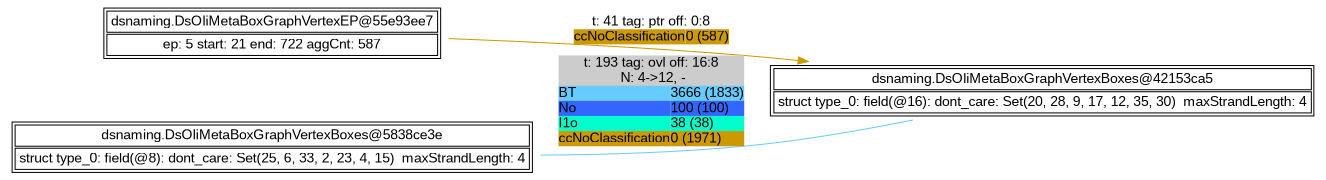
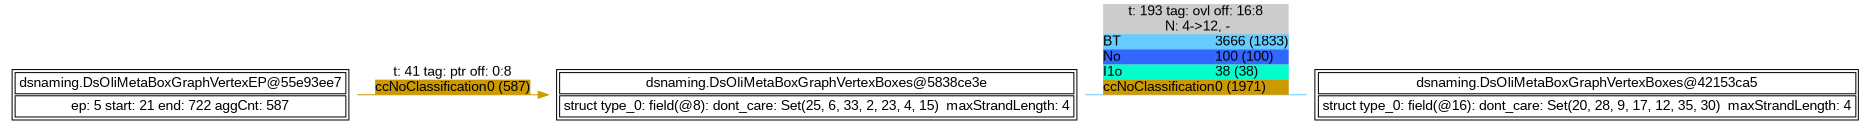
  digraph {
    fontname="Liberation Sans"
    rankdir=LR
    node [fontname="Liberation Sans" shape=none]
    edge [fontname="Liberation Sans"]
    n1 [label=<<TABLE><TR><TD COLSPAN="2">dsnaming.DsOliMetaBoxGraphVertexEP@55e93ee7</TD></TR><TR><TD COLSPAN="2">ep: 5 start: 21 end: 722 aggCnt: 587</TD></TR></TABLE>>]
    n2 [label=<<TABLE><TR><TD COLSPAN="2">dsnaming.DsOliMetaBoxGraphVertexBoxes@5838ce3e</TD></TR><TR><TD COLSPAN="2">struct type_0: field(@8): dont_care: Set(25, 6, 33, 2, 23, 4, 15)  maxStrandLength: 4</TD></TR></TABLE>>]
    n3 [label=<<TABLE><TR><TD COLSPAN="2">dsnaming.DsOliMetaBoxGraphVertexBoxes@42153ca5</TD></TR><TR><TD COLSPAN="2">struct type_0: field(@16): dont_care: Set(20, 28, 9, 17, 12, 35, 30)  maxStrandLength: 4</TD></TR></TABLE>>]
    subgraph sub_1 {
      n1
      n2
      n3
    }
-   n1 -> n3 [color="#CC9900" label=<<TABLE BORDER="0" ALIGN="left" COLOR="black" CELLBORDER="0"  CELLPADDING="0" CELLSPACING="0"><TR><TD COLSPAN="2">t: 41 tag: ptr off: 0:8</TD></TR><TR><TD ALIGN="left" BGCOLOR="#CC9900">ccNoClassification</TD><TD ALIGN="left" BGCOLOR="#CC9900">0 (587)</TD></TR></TABLE>>]
+   n1 -> n2 [color="#CC9900" label=<<TABLE BORDER="0" ALIGN="left" COLOR="black" CELLBORDER="0"  CELLPADDING="0" CELLSPACING="0"><TR><TD COLSPAN="2">t: 41 tag: ptr off: 0:8</TD></TR><TR><TD ALIGN="left" BGCOLOR="#CC9900">ccNoClassification</TD><TD ALIGN="left" BGCOLOR="#CC9900">0 (587)</TD></TR></TABLE>>]
    n2 -> n3 [color="#66CCFF" dir=none label=<<TABLE BORDER="0" ALIGN="left" BGCOLOR="#CCCCCC" COLOR="black" CELLBORDER="0" CELLPADDING="0" CELLSPACING="0"><TR><TD COLSPAN="2">t: 193 tag: ovl off: 16:8</TD></TR><TR><TD COLSPAN="2"> N: 4-&gt;12, -</TD></TR><TR><TD ALIGN="left" BGCOLOR="#66CCFF">BT</TD><TD ALIGN="left" BGCOLOR="#66CCFF">3666 (1833)</TD></TR><TR><TD ALIGN="left" BGCOLOR="#3366FF">No</TD><TD ALIGN="left" BGCOLOR="#3366FF">100 (100)</TD></TR><TR><TD ALIGN="left" BGCOLOR="#00FFCC">I1o</TD><TD ALIGN="left" BGCOLOR="#00FFCC">38 (38)</TD></TR><TR><TD ALIGN="left" BGCOLOR="#CC9900">ccNoClassification</TD><TD ALIGN="left" BGCOLOR="#CC9900">0 (1971)</TD></TR></TABLE>>]
  }
